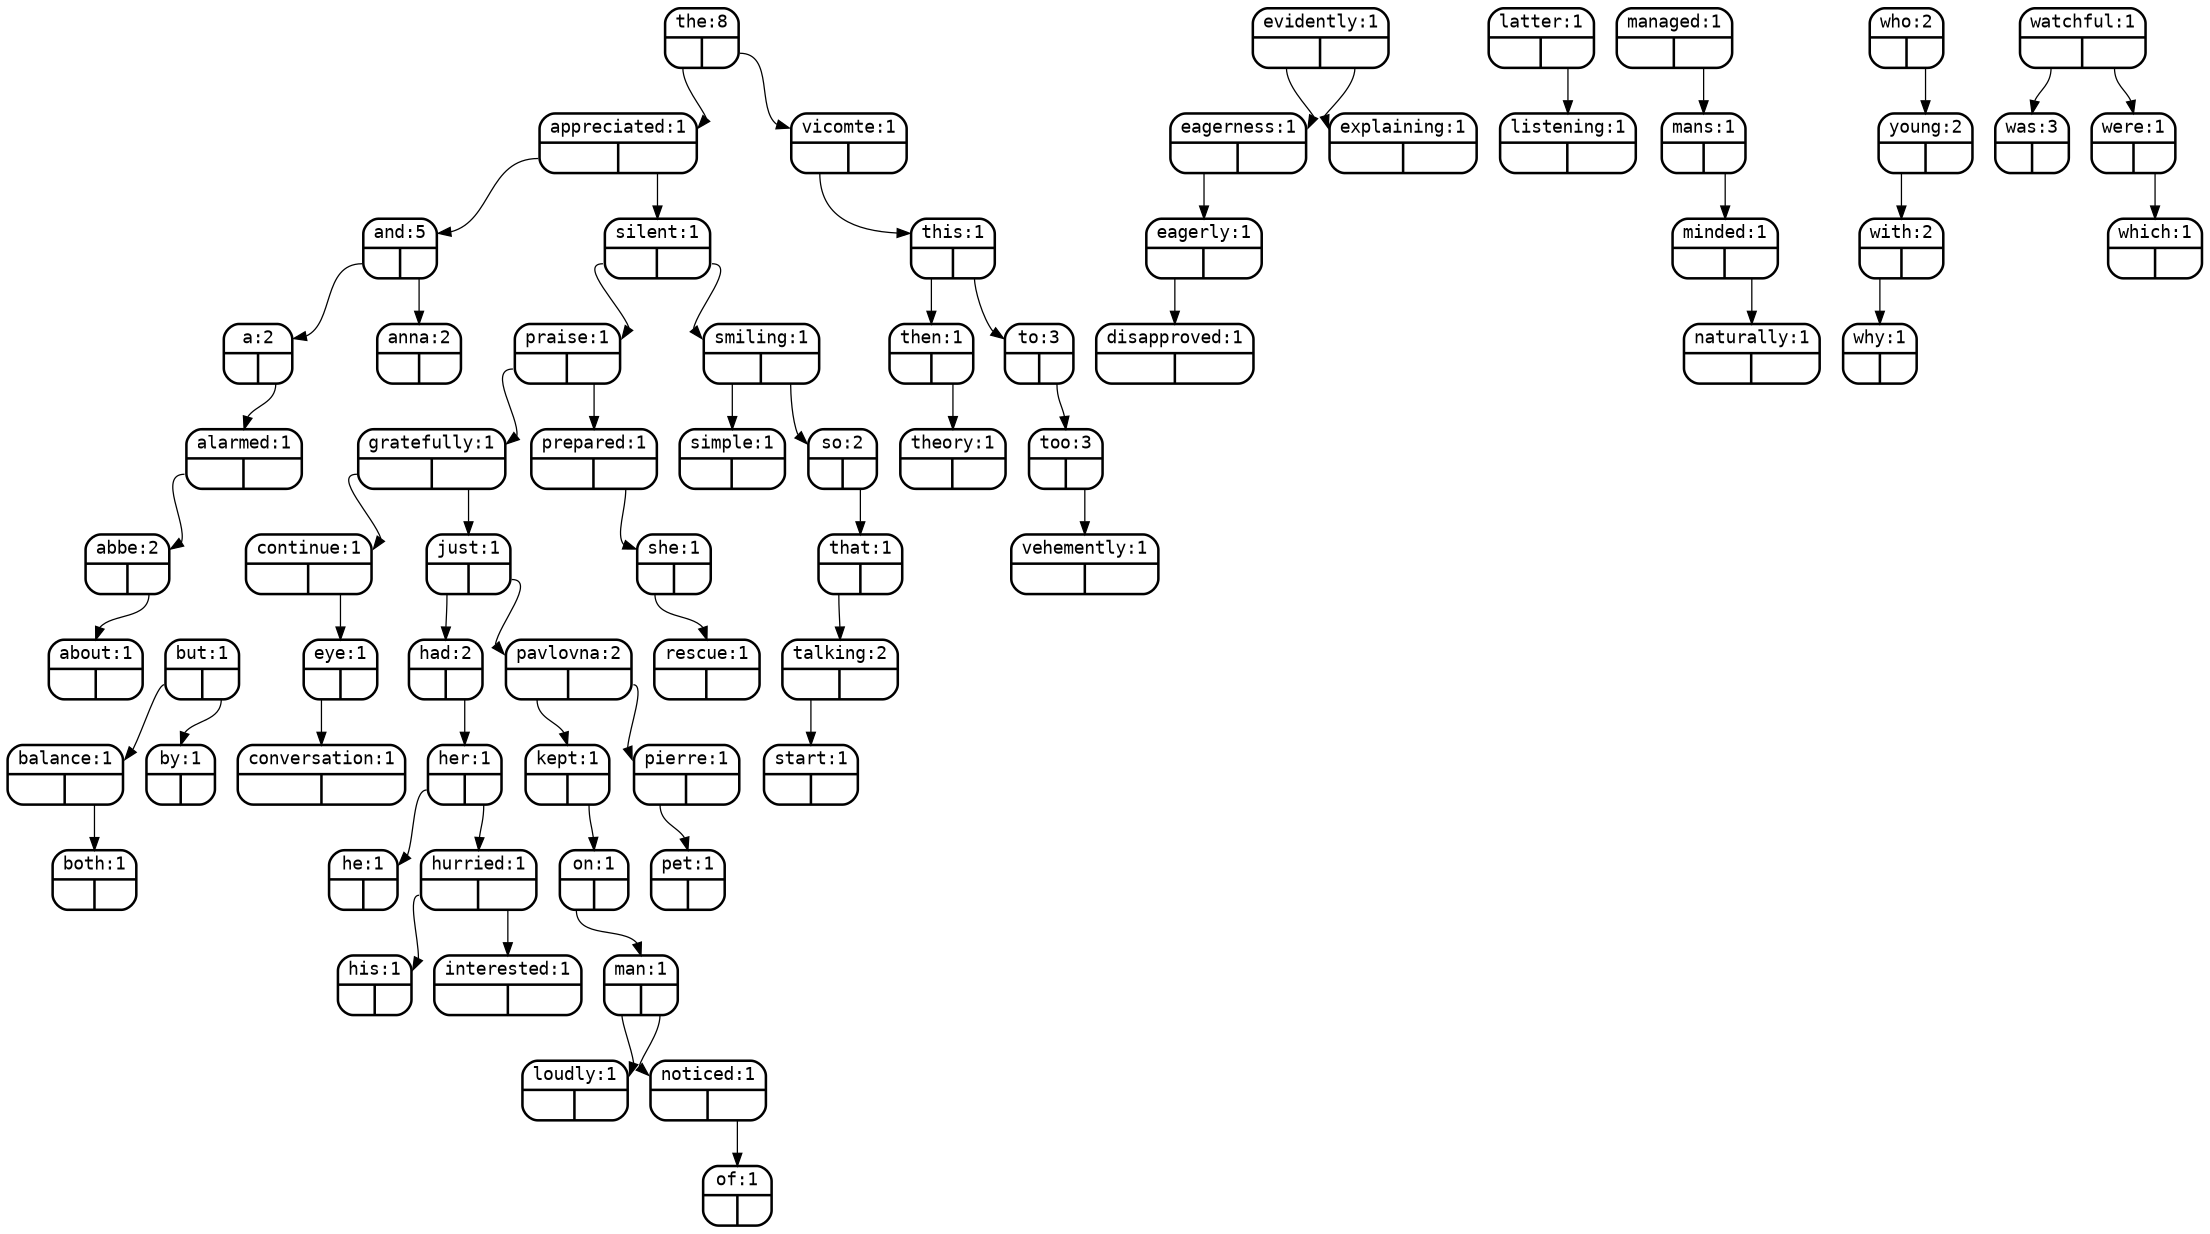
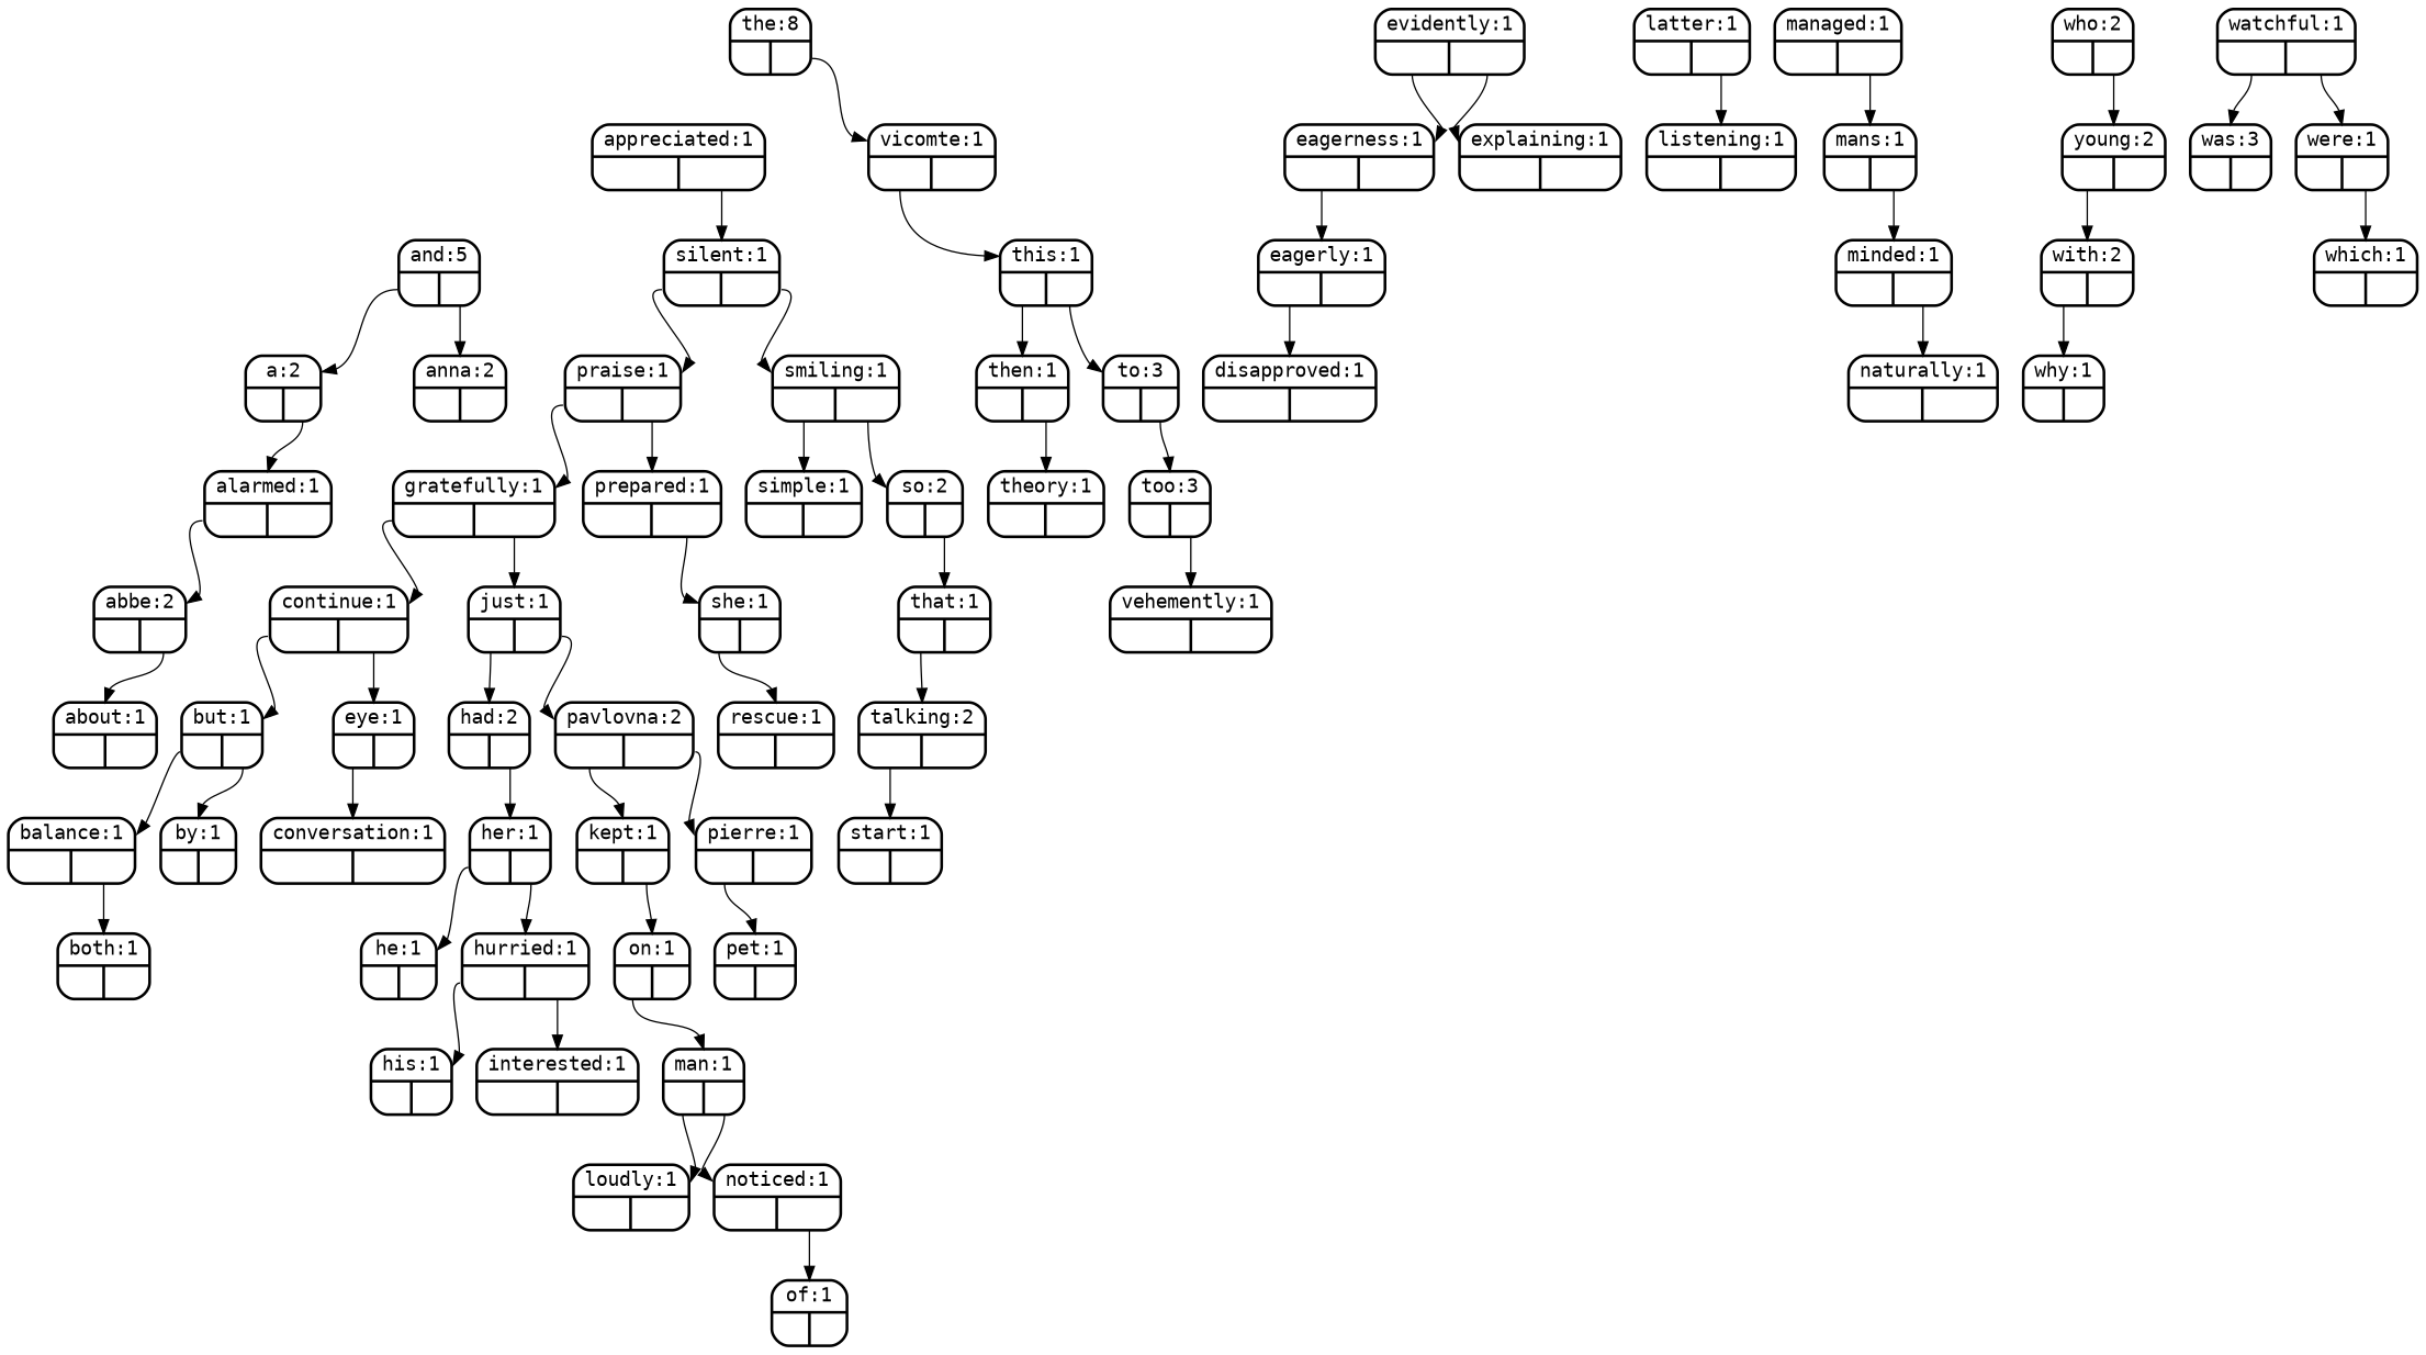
  digraph {
    fontname="DejaVu Sans Mono"
    node [color=black fontname="DejaVu Sans Mono" penwidth=2 shape=Mrecord]
    edge [fontname="DejaVu Sans Mono" headport=f0 tailport=f2]
    n1 [label="{<f0>the:8|{<f1>|<f2>}}"]
    n2 [label="{<f0>appreciated:1|{<f1>|<f2>}}"]
    n3 [label="{<f0>vicomte:1|{<f1>|<f2>}}"]
    n4 [label="{<f0>and:5|{<f1>|<f2>}}"]
    n5 [label="{<f0>silent:1|{<f1>|<f2>}}"]
    n6 [label="{<f0>this:1|{<f1>|<f2>}}"]
    n7 [label="{<f0>a:2|{<f1>|<f2>}}"]
    n8 [label="{<f0>anna:2|{<f1>|<f2>}}"]
    n9 [label="{<f0>praise:1|{<f1>|<f2>}}"]
    n10 [label="{<f0>smiling:1|{<f1>|<f2>}}"]
    n11 [label="{<f0>alarmed:1|{<f1>|<f2>}}"]
    n12 [label="{<f0>abbe:2|{<f1>|<f2>}}"]
    n13 [label="{<f0>about:1|{<f1>|<f2>}}"]
    n14 [label="{<f0>gratefully:1|{<f1>|<f2>}}"]
    n15 [label="{<f0>prepared:1|{<f1>|<f2>}}"]
    n16 [label="{<f0>simple:1|{<f1>|<f2>}}"]
    n17 [label="{<f0>so:2|{<f1>|<f2>}}"]
    n18 [label="{<f0>continue:1|{<f1>|<f2>}}"]
    n19 [label="{<f0>just:1|{<f1>|<f2>}}"]
    n20 [label="{<f0>she:1|{<f1>|<f2>}}"]
    n21 [label="{<f0>but:1|{<f1>|<f2>}}"]
    n22 [label="{<f0>eye:1|{<f1>|<f2>}}"]
    n23 [label="{<f0>had:2|{<f1>|<f2>}}"]
    n24 [label="{<f0>pavlovna:2|{<f1>|<f2>}}"]
    n25 [label="{<f0>balance:1|{<f1>|<f2>}}"]
    n26 [label="{<f0>by:1|{<f1>|<f2>}}"]
    n27 [label="{<f0>conversation:1|{<f1>|<f2>}}"]
    n28 [label="{<f0>both:1|{<f1>|<f2>}}"]
    n29 [label="{<f0>evidently:1|{<f1>|<f2>}}"]
    n30 [label="{<f0>eagerness:1|{<f1>|<f2>}}"]
    n31 [label="{<f0>explaining:1|{<f1>|<f2>}}"]
    n32 [label="{<f0>eagerly:1|{<f1>|<f2>}}"]
    n33 [label="{<f0>disapproved:1|{<f1>|<f2>}}"]
    n34 [label="{<f0>her:1|{<f1>|<f2>}}"]
    n35 [label="{<f0>kept:1|{<f1>|<f2>}}"]
    n36 [label="{<f0>pierre:1|{<f1>|<f2>}}"]
    n37 [label="{<f0>he:1|{<f1>|<f2>}}"]
    n38 [label="{<f0>hurried:1|{<f1>|<f2>}}"]
    n39 [label="{<f0>his:1|{<f1>|<f2>}}"]
    n40 [label="{<f0>interested:1|{<f1>|<f2>}}"]
    n41 [label="{<f0>on:1|{<f1>|<f2>}}"]
    n42 [label="{<f0>pet:1|{<f1>|<f2>}}"]
    n43 [label="{<f0>man:1|{<f1>|<f2>}}"]
    n44 [label="{<f0>loudly:1|{<f1>|<f2>}}"]
    n45 [label="{<f0>noticed:1|{<f1>|<f2>}}"]
    n46 [label="{<f0>of:1|{<f1>|<f2>}}"]
    n47 [label="{<f0>latter:1|{<f1>|<f2>}}"]
    n48 [label="{<f0>listening:1|{<f1>|<f2>}}"]
    n49 [label="{<f0>managed:1|{<f1>|<f2>}}"]
    n50 [label="{<f0>mans:1|{<f1>|<f2>}}"]
    n51 [label="{<f0>minded:1|{<f1>|<f2>}}"]
    n52 [label="{<f0>naturally:1|{<f1>|<f2>}}"]
    n53 [label="{<f0>rescue:1|{<f1>|<f2>}}"]
    n54 [label="{<f0>that:1|{<f1>|<f2>}}"]
    n55 [label="{<f0>talking:2|{<f1>|<f2>}}"]
    n56 [label="{<f0>start:1|{<f1>|<f2>}}"]
    n57 [label="{<f0>then:1|{<f1>|<f2>}}"]
    n58 [label="{<f0>to:3|{<f1>|<f2>}}"]
    n59 [label="{<f0>who:2|{<f1>|<f2>}}"]
    n60 [label="{<f0>young:2|{<f1>|<f2>}}"]
    n61 [label="{<f0>theory:1|{<f1>|<f2>}}"]
    n62 [label="{<f0>too:3|{<f1>|<f2>}}"]
    n63 [label="{<f0>vehemently:1|{<f1>|<f2>}}"]
    n64 [label="{<f0>watchful:1|{<f1>|<f2>}}"]
    n65 [label="{<f0>was:3|{<f1>|<f2>}}"]
    n66 [label="{<f0>were:1|{<f1>|<f2>}}"]
    n67 [label="{<f0>with:2|{<f1>|<f2>}}"]
    n68 [label="{<f0>which:1|{<f1>|<f2>}}"]
    n69 [label="{<f0>why:1|{<f1>|<f2>}}"]
-   n1 -> n2 [tailport=f1]
    n1 -> n3
-   n2 -> n4 [tailport=f1]
    n2 -> n5
    n3 -> n6 [tailport=f1]
    n4 -> n7 [tailport=f1]
    n4 -> n8
    n5 -> n9 [tailport=f1]
    n5 -> n10
    n6 -> n57 [tailport=f1]
    n6 -> n58
    n7 -> n11
    n9 -> n14 [tailport=f1]
    n9 -> n15
    n10 -> n16 [tailport=f1]
    n10 -> n17
    n11 -> n12 [tailport=f1]
    n12 -> n13
    n14 -> n18 [tailport=f1]
    n14 -> n19
    n15 -> n20
    n17 -> n54
+   n18 -> n21 [tailport=f1]
    n18 -> n22
    n19 -> n23 [tailport=f1]
    n19 -> n24
    n20 -> n53 [tailport=f1]
    n21 -> n25 [tailport=f1]
    n21 -> n26
    n22 -> n27 [tailport=f1]
    n23 -> n34
    n24 -> n35 [tailport=f1]
    n24 -> n36
    n25 -> n28
    n29 -> n30 [tailport=f1]
    n29 -> n31
    n30 -> n32 [tailport=f1]
    n32 -> n33 [tailport=f1]
    n34 -> n37 [tailport=f1]
    n34 -> n38
    n35 -> n41
    n36 -> n42 [tailport=f1]
    n38 -> n39 [tailport=f1]
    n38 -> n40
    n41 -> n43 [tailport=f1]
    n43 -> n44 [tailport=f1]
    n43 -> n45
    n45 -> n46
    n47 -> n48
    n49 -> n50
    n50 -> n51
    n51 -> n52
    n54 -> n55 [tailport=f1]
    n55 -> n56 [tailport=f1]
    n57 -> n61
    n58 -> n62
    n59 -> n60
    n60 -> n67 [tailport=f1]
    n62 -> n63
    n64 -> n65 [tailport=f1]
    n64 -> n66
    n66 -> n68
    n67 -> n69 [tailport=f1]
  }
